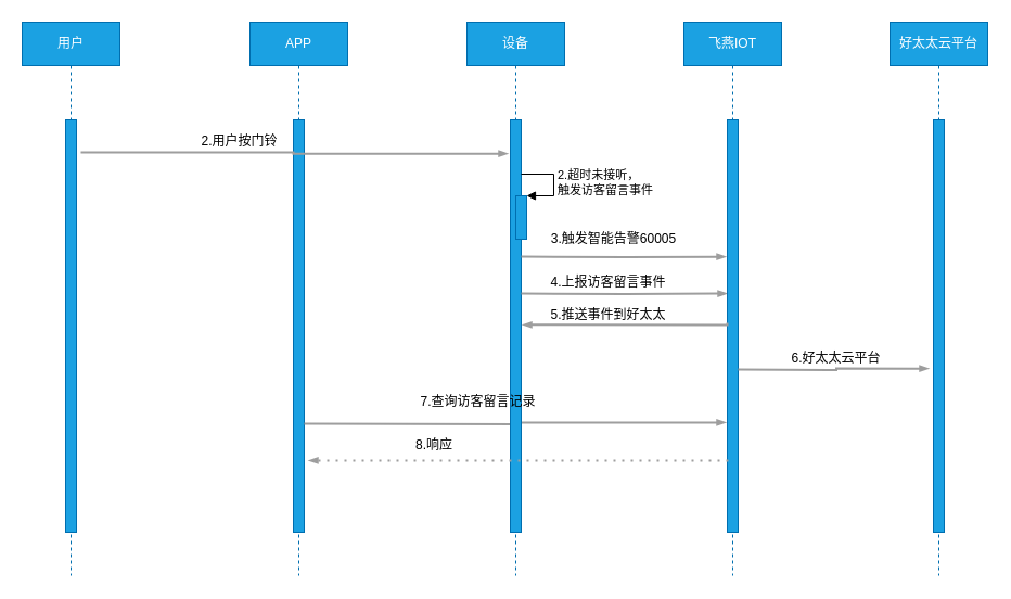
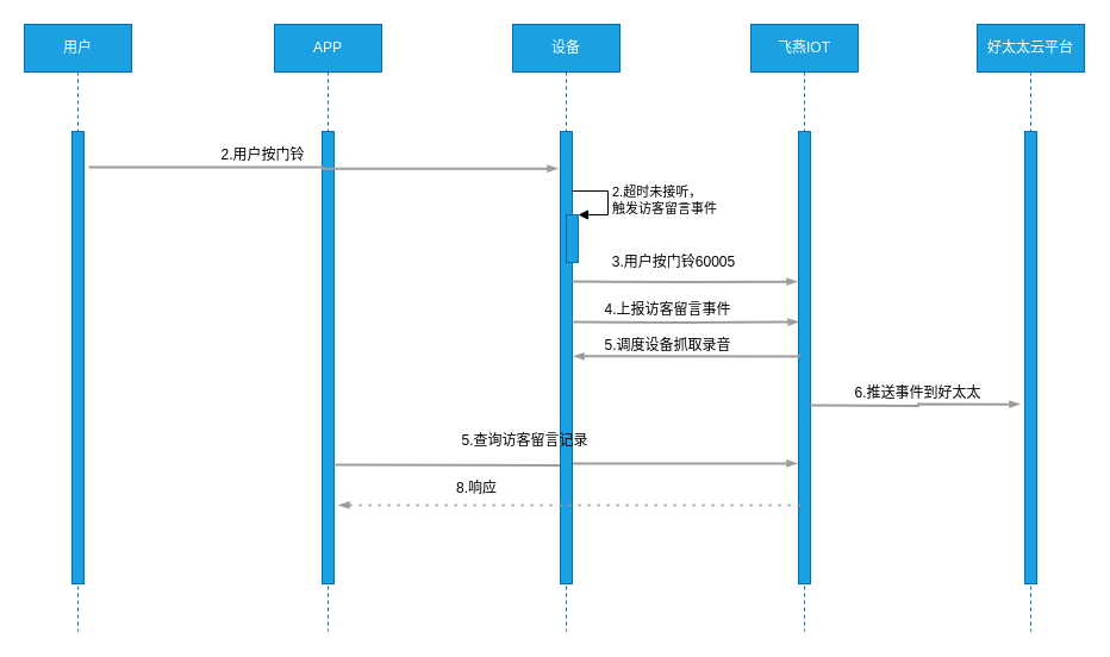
  <mxCell id="0" />
  <mxCell id="1" parent="0" />
  <mxCell id="2" value="用户" style="shape=umlLifeline;perimeter=lifelinePerimeter;whiteSpace=wrap;html=1;container=1;collapsible=0;recursiveResize=0;outlineConnect=0;fillColor=#1ba1e2;strokeColor=#006EAF;fontColor=#ffffff;" parent="1" vertex="1"><mxGeometry x="20" y="20" width="90" height="510" as="geometry" /></mxCell>
  <mxCell id="3" value="" style="html=1;points=[];perimeter=orthogonalPerimeter;fillColor=#1ba1e2;strokeColor=#006EAF;fontColor=#ffffff;" parent="2" vertex="1"><mxGeometry x="40" y="90" width="10" height="380" as="geometry" /></mxCell>
  <mxCell id="4" value="APP" style="shape=umlLifeline;perimeter=lifelinePerimeter;whiteSpace=wrap;html=1;container=1;collapsible=0;recursiveResize=0;outlineConnect=0;fillColor=#1ba1e2;strokeColor=#006EAF;fontColor=#ffffff;" parent="1" vertex="1"><mxGeometry x="230" y="20" width="90" height="510" as="geometry" /></mxCell>
  <mxCell id="5" value="" style="html=1;points=[];perimeter=orthogonalPerimeter;fillColor=#1ba1e2;strokeColor=#006EAF;fontColor=#ffffff;" parent="4" vertex="1"><mxGeometry x="40" y="90" width="10" height="380" as="geometry" /></mxCell>
  <mxCell id="6" value="" style="edgeStyle=orthogonalEdgeStyle;fontSize=12;html=1;endArrow=blockThin;endFill=1;rounded=0;strokeWidth=2;endSize=4;startSize=4;dashed=0;strokeColor=#9E9E9E;entryX=-0.1;entryY=0.734;entryDx=0;entryDy=0;entryPerimeter=0;" parent="4" target="13" edge="1"><mxGeometry width="100" relative="1" as="geometry"><mxPoint x="50" y="370" as="sourcePoint" /><mxPoint x="150" y="370" as="targetPoint" /></mxGeometry></mxCell>
  <mxCell id="7" value="设备" style="shape=umlLifeline;perimeter=lifelinePerimeter;whiteSpace=wrap;html=1;container=1;collapsible=0;recursiveResize=0;outlineConnect=0;fillColor=#1ba1e2;strokeColor=#006EAF;fontColor=#ffffff;" parent="1" vertex="1"><mxGeometry x="430" y="20" width="90" height="510" as="geometry" /></mxCell>
  <mxCell id="8" value="" style="html=1;points=[];perimeter=orthogonalPerimeter;fillColor=#1ba1e2;strokeColor=#006EAF;fontColor=#ffffff;" parent="7" vertex="1"><mxGeometry x="40" y="90" width="10" height="380" as="geometry" /></mxCell>
  <mxCell id="9" value="" style="html=1;points=[];perimeter=orthogonalPerimeter;fillColor=#1ba1e2;strokeColor=#006EAF;fontColor=#ffffff;" parent="7" vertex="1"><mxGeometry x="45" y="160" width="10" height="40" as="geometry" /></mxCell>
  <mxCell id="10" value="2.超时未接听，&lt;br&gt;触发访客留言事件" style="edgeStyle=orthogonalEdgeStyle;html=1;align=left;spacingLeft=2;endArrow=block;rounded=0;entryX=1;entryY=0;" parent="7" target="9" edge="1"><mxGeometry relative="1" as="geometry"><mxPoint x="50" y="140" as="sourcePoint" /><Array as="points"><mxPoint x="80" y="140" /></Array></mxGeometry></mxCell>
  <mxCell id="11" value="" style="edgeStyle=orthogonalEdgeStyle;fontSize=12;html=1;endArrow=blockThin;endFill=1;rounded=0;strokeWidth=2;endSize=4;startSize=4;dashed=0;strokeColor=#9E9E9E;entryX=0;entryY=0.421;entryDx=0;entryDy=0;entryPerimeter=0;" parent="7" target="13" edge="1"><mxGeometry width="100" relative="1" as="geometry"><mxPoint x="50" y="250" as="sourcePoint" /><mxPoint x="230" y="250" as="targetPoint" /></mxGeometry></mxCell>
  <mxCell id="12" value="飞燕IOT" style="shape=umlLifeline;perimeter=lifelinePerimeter;whiteSpace=wrap;html=1;container=1;collapsible=0;recursiveResize=0;outlineConnect=0;fillColor=#1ba1e2;strokeColor=#006EAF;fontColor=#ffffff;" parent="1" vertex="1"><mxGeometry x="630" y="20" width="90" height="510" as="geometry" /></mxCell>
  <mxCell id="13" value="" style="html=1;points=[];perimeter=orthogonalPerimeter;fillColor=#1ba1e2;strokeColor=#006EAF;fontColor=#ffffff;" parent="12" vertex="1"><mxGeometry x="40" y="90" width="10" height="380" as="geometry" /></mxCell>
  <mxCell id="14" value="" style="edgeStyle=orthogonalEdgeStyle;fontSize=12;html=1;endArrow=blockThin;endFill=1;rounded=0;strokeWidth=2;endSize=4;startSize=4;dashed=0;strokeColor=#9E9E9E;entryX=-0.4;entryY=0.603;entryDx=0;entryDy=0;entryPerimeter=0;" parent="12" target="23" edge="1"><mxGeometry width="100" relative="1" as="geometry"><mxPoint x="50" y="320" as="sourcePoint" /><mxPoint x="150" y="320" as="targetPoint" /></mxGeometry></mxCell>
  <mxCell id="15" value="" style="edgeStyle=orthogonalEdgeStyle;fontSize=12;html=1;endArrow=blockThin;endFill=1;rounded=0;strokeWidth=2;endSize=4;startSize=4;dashed=0;strokeColor=#9E9E9E;exitX=1.4;exitY=0.079;exitDx=0;exitDy=0;exitPerimeter=0;entryX=-0.2;entryY=0.082;entryDx=0;entryDy=0;entryPerimeter=0;" parent="1" source="3" target="8" edge="1"><mxGeometry width="100" relative="1" as="geometry"><mxPoint x="80" y="180" as="sourcePoint" /><mxPoint x="180" y="180" as="targetPoint" /></mxGeometry></mxCell>
  <mxCell id="16" value="2.用户按门铃" style="text;html=1;align=center;verticalAlign=middle;resizable=0;points=[];autosize=1;strokeColor=none;fillColor=none;" parent="1" vertex="1"><mxGeometry x="175" y="120" width="90" height="20" as="geometry" /></mxCell>
  <mxCell id="17" value="" style="edgeStyle=orthogonalEdgeStyle;fontSize=12;html=1;endArrow=blockThin;endFill=1;rounded=0;strokeWidth=2;endSize=4;startSize=4;dashed=0;strokeColor=#9E9E9E;entryX=-0.1;entryY=0.332;entryDx=0;entryDy=0;entryPerimeter=0;" parent="1" target="13" edge="1"><mxGeometry width="100" relative="1" as="geometry"><mxPoint x="480" y="236" as="sourcePoint" /><mxPoint x="460" y="330" as="targetPoint" /></mxGeometry></mxCell>
- <mxCell id="18" value="3.触发智能告警60005" style="text;html=1;align=center;verticalAlign=middle;resizable=0;points=[];autosize=1;strokeColor=none;fillColor=none;" parent="1" vertex="1"><mxGeometry x="500" y="210" width="130" height="20" as="geometry" /></mxCell>
+ <mxCell id="18" value="3.用户按门铃60005" style="text;html=1;align=center;verticalAlign=middle;resizable=0;points=[];autosize=1;strokeColor=none;fillColor=none;" parent="1" vertex="1"><mxGeometry x="500" y="210" width="130" height="20" as="geometry" /></mxCell>
  <mxCell id="19" value="4.上报访客留言事件" style="text;html=1;align=center;verticalAlign=middle;resizable=0;points=[];autosize=1;strokeColor=none;fillColor=none;" parent="1" vertex="1"><mxGeometry x="500" y="250" width="120" height="20" as="geometry" /></mxCell>
  <mxCell id="20" value="" style="edgeStyle=orthogonalEdgeStyle;fontSize=12;html=1;endArrow=blockThin;endFill=1;rounded=0;strokeWidth=2;endSize=4;startSize=4;dashed=0;strokeColor=#9E9E9E;exitX=0;exitY=0.492;exitDx=0;exitDy=0;exitPerimeter=0;entryX=1.1;entryY=0.497;entryDx=0;entryDy=0;entryPerimeter=0;" parent="1" source="13" target="8" edge="1"><mxGeometry width="100" relative="1" as="geometry"><mxPoint x="530" y="390" as="sourcePoint" /><mxPoint x="630" y="390" as="targetPoint" /><Array as="points"><mxPoint x="670" y="299" /></Array></mxGeometry></mxCell>
- <mxCell id="21" value="5.推送事件到好太太" style="text;html=1;align=center;verticalAlign=middle;resizable=0;points=[];autosize=1;strokeColor=none;fillColor=none;" parent="1" vertex="1"><mxGeometry x="500" y="280" width="120" height="20" as="geometry" /></mxCell>
+ <mxCell id="21" value="5.调度设备抓取录音" style="text;html=1;align=center;verticalAlign=middle;resizable=0;points=[];autosize=1;strokeColor=none;fillColor=none;" parent="1" vertex="1"><mxGeometry x="500" y="280" width="120" height="20" as="geometry" /></mxCell>
  <mxCell id="22" value="好太太云平台" style="shape=umlLifeline;perimeter=lifelinePerimeter;whiteSpace=wrap;html=1;container=1;collapsible=0;recursiveResize=0;outlineConnect=0;fillColor=#1ba1e2;strokeColor=#006EAF;fontColor=#ffffff;" parent="1" vertex="1"><mxGeometry x="820" y="20" width="90" height="510" as="geometry" /></mxCell>
  <mxCell id="23" value="" style="html=1;points=[];perimeter=orthogonalPerimeter;fillColor=#1ba1e2;strokeColor=#006EAF;fontColor=#ffffff;" parent="22" vertex="1"><mxGeometry x="40" y="90" width="10" height="380" as="geometry" /></mxCell>
- <mxCell id="24" value="6.好太太云平台" style="text;html=1;align=center;verticalAlign=middle;resizable=0;points=[];autosize=1;strokeColor=none;fillColor=none;" parent="1" vertex="1"><mxGeometry x="710" y="320" width="120" height="20" as="geometry" /></mxCell>
- <mxCell id="25" value="7.查询访客留言记录" style="text;html=1;align=center;verticalAlign=middle;resizable=0;points=[];autosize=1;strokeColor=none;fillColor=none;" parent="1" vertex="1"><mxGeometry x="380" y="360" width="120" height="20" as="geometry" /></mxCell>
+ <mxCell id="24" value="6.推送事件到好太太" style="text;html=1;align=center;verticalAlign=middle;resizable=0;points=[];autosize=1;strokeColor=none;fillColor=none;" parent="1" vertex="1"><mxGeometry x="710" y="320" width="120" height="20" as="geometry" /></mxCell>
+ <mxCell id="25" value="5.查询访客留言记录" style="text;html=1;align=center;verticalAlign=middle;resizable=0;points=[];autosize=1;strokeColor=none;fillColor=none;" parent="1" vertex="1"><mxGeometry x="380" y="360" width="120" height="20" as="geometry" /></mxCell>
  <mxCell id="26" value="" style="edgeStyle=orthogonalEdgeStyle;fontSize=12;html=1;endArrow=blockThin;endFill=1;rounded=0;strokeWidth=2;endSize=4;startSize=4;dashed=1;dashPattern=1 3;strokeColor=#9E9E9E;exitX=0.1;exitY=0.826;exitDx=0;exitDy=0;exitPerimeter=0;entryX=1.4;entryY=0.826;entryDx=0;entryDy=0;entryPerimeter=0;" parent="1" source="13" target="5" edge="1"><mxGeometry width="100" relative="1" as="geometry"><mxPoint x="380" y="570" as="sourcePoint" /><mxPoint x="480" y="570" as="targetPoint" /></mxGeometry></mxCell>
  <mxCell id="27" value="8.响应" style="text;html=1;strokeColor=none;fillColor=none;align=center;verticalAlign=middle;whiteSpace=wrap;rounded=0;" parent="1" vertex="1"><mxGeometry x="380" y="400" width="40" height="20" as="geometry" /></mxCell>
